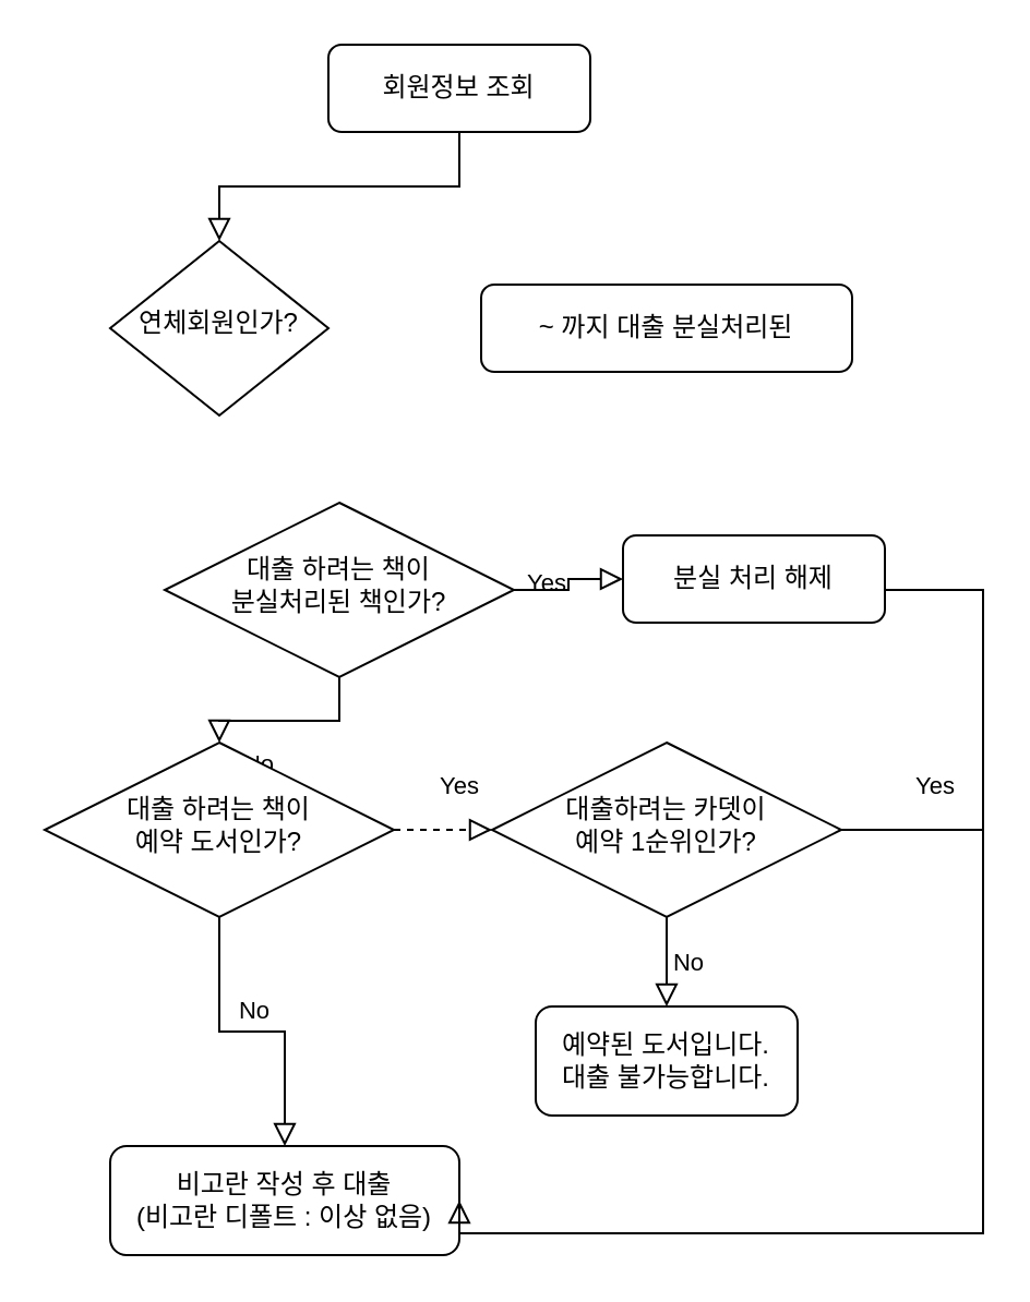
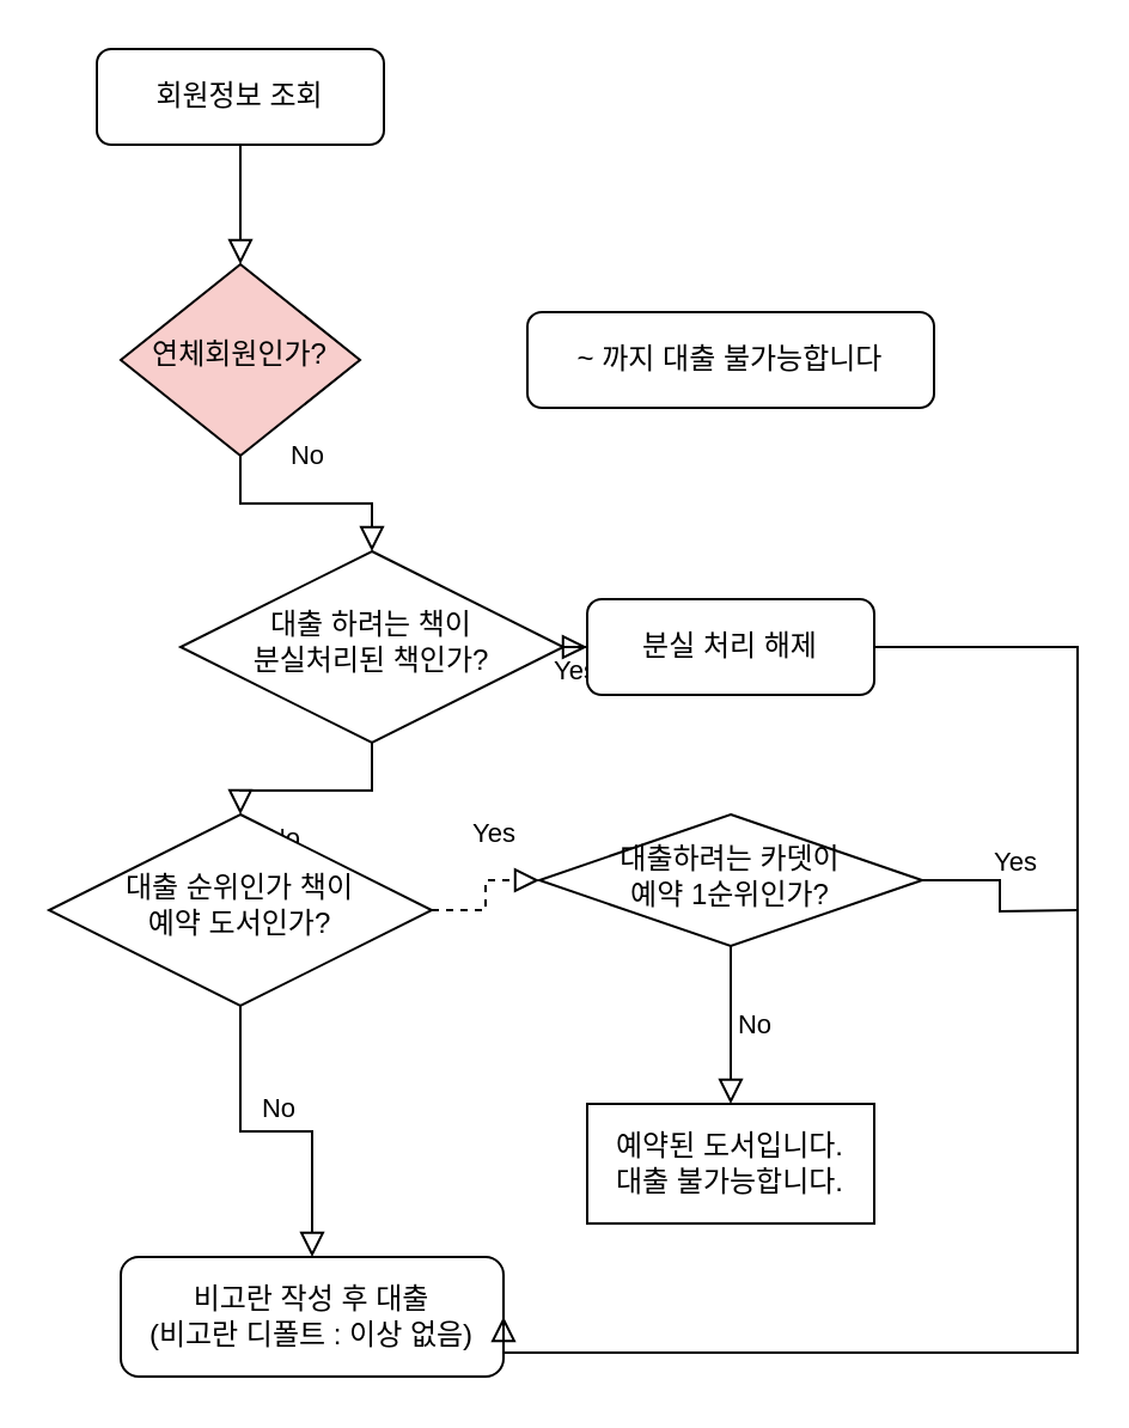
  <mxCell id="0" />
  <mxCell id="1" parent="0" />
  <mxCell id="2" value="" style="rounded=0;html=1;jettySize=auto;orthogonalLoop=1;fontSize=11;endArrow=block;endFill=0;endSize=8;strokeWidth=1;shadow=0;labelBackgroundColor=none;edgeStyle=orthogonalEdgeStyle;" edge="1" parent="1" source="3" target="5"><mxGeometry relative="1" as="geometry" /></mxCell>
- <mxCell id="3" value="회원정보 조회" style="rounded=1;whiteSpace=wrap;html=1;fontSize=12;glass=0;strokeWidth=1;shadow=0;" vertex="1" parent="1"><mxGeometry x="150" y="20" width="120" height="40" as="geometry" /></mxCell>
- <mxCell id="5" value="연체회원인가?" style="rhombus;whiteSpace=wrap;html=1;shadow=0;fontFamily=Helvetica;fontSize=12;align=center;strokeWidth=1;spacing=6;spacingTop=-4;" vertex="1" parent="1"><mxGeometry x="50" y="110" width="100" height="80" as="geometry" /></mxCell>
- <mxCell id="6" value="~ 까지 대출 분실처리된" style="rounded=1;whiteSpace=wrap;html=1;fontSize=12;glass=0;strokeWidth=1;shadow=0;" vertex="1" parent="1"><mxGeometry x="220" y="130" width="170" height="40" as="geometry" /></mxCell>
+ <mxCell id="3" value="회원정보 조회" style="rounded=1;whiteSpace=wrap;html=1;fontSize=12;glass=0;strokeWidth=1;shadow=0;" vertex="1" parent="1"><mxGeometry x="40" y="20" width="120" height="40" as="geometry" /></mxCell>
+ <mxCell id="4" value="No" style="rounded=0;html=1;jettySize=auto;orthogonalLoop=1;fontSize=11;endArrow=block;endFill=0;endSize=8;strokeWidth=1;shadow=0;labelBackgroundColor=none;edgeStyle=orthogonalEdgeStyle;" edge="1" parent="1" source="5" target="9"><mxGeometry y="20" relative="1" as="geometry"><mxPoint as="offset" /></mxGeometry></mxCell>
+ <mxCell id="5" value="연체회원인가?" style="rhombus;whiteSpace=wrap;html=1;shadow=0;fontFamily=Helvetica;fontSize=12;align=center;strokeWidth=1;spacing=6;spacingTop=-4;fillColor=#f8cecc;" vertex="1" parent="1"><mxGeometry x="50" y="110" width="100" height="80" as="geometry" /></mxCell>
+ <mxCell id="6" value="~ 까지 대출 불가능합니다" style="rounded=1;whiteSpace=wrap;html=1;fontSize=12;glass=0;strokeWidth=1;shadow=0;" vertex="1" parent="1"><mxGeometry x="220" y="130" width="170" height="40" as="geometry" /></mxCell>
  <mxCell id="7" value="No" style="rounded=0;html=1;jettySize=auto;orthogonalLoop=1;fontSize=11;endArrow=block;endFill=0;endSize=8;strokeWidth=1;shadow=0;labelBackgroundColor=none;edgeStyle=orthogonalEdgeStyle;entryX=0.5;entryY=0;entryDx=0;entryDy=0;entryPerimeter=0;" edge="1" parent="1" source="9" target="12"><mxGeometry x="0.333" y="20" relative="1" as="geometry"><mxPoint as="offset" /></mxGeometry></mxCell>
  <mxCell id="8" value="Yes" style="edgeStyle=orthogonalEdgeStyle;rounded=0;html=1;jettySize=auto;orthogonalLoop=1;fontSize=11;endArrow=block;endFill=0;endSize=8;strokeWidth=1;shadow=0;labelBackgroundColor=none;entryX=0;entryY=0.5;entryDx=0;entryDy=0;" edge="1" parent="1" source="9" target="11"><mxGeometry y="10" relative="1" as="geometry"><mxPoint as="offset" /></mxGeometry></mxCell>
  <mxCell id="9" value="대출 하려는 책이&lt;br&gt;분실처리된 책인가?" style="rhombus;whiteSpace=wrap;html=1;shadow=0;fontFamily=Helvetica;fontSize=12;align=center;strokeWidth=1;spacing=6;spacingTop=-4;" vertex="1" parent="1"><mxGeometry x="75" y="230" width="160" height="80" as="geometry" /></mxCell>
- <mxCell id="10" value="예약된 도서입니다.&lt;br&gt;대출 불가능합니다." style="rounded=1;whiteSpace=wrap;html=1;fontSize=12;glass=0;strokeWidth=1;shadow=0;" vertex="1" parent="1"><mxGeometry x="245" y="461" width="120" height="50" as="geometry" /></mxCell>
- <mxCell id="11" value="분실 처리 해제" style="rounded=1;whiteSpace=wrap;html=1;fontSize=12;glass=0;strokeWidth=1;shadow=0;" vertex="1" parent="1"><mxGeometry x="285" y="245" width="120" height="40" as="geometry" /></mxCell>
- <mxCell id="12" value="대출 하려는 책이&lt;br&gt;예약 도서인가?" style="rhombus;whiteSpace=wrap;html=1;shadow=0;fontFamily=Helvetica;fontSize=12;align=center;strokeWidth=1;spacing=6;spacingTop=-4;" vertex="1" parent="1"><mxGeometry x="20" y="340" width="160" height="80" as="geometry" /></mxCell>
+ <mxCell id="10" value="예약된 도서입니다.&lt;br&gt;대출 불가능합니다." style="whiteSpace=wrap;html=1;fontSize=12;glass=0;strokeWidth=1;shadow=0;rounded=0;" vertex="1" parent="1"><mxGeometry x="245" y="461" width="120" height="50" as="geometry" /></mxCell>
+ <mxCell id="11" value="분실 처리 해제" style="rounded=1;whiteSpace=wrap;html=1;fontSize=12;glass=0;strokeWidth=1;shadow=0;" vertex="1" parent="1"><mxGeometry x="245" y="250" width="120" height="40" as="geometry" /></mxCell>
+ <mxCell id="12" value="대출 순위인가 책이&lt;br&gt;예약 도서인가?" style="rhombus;whiteSpace=wrap;html=1;shadow=0;fontFamily=Helvetica;fontSize=12;align=center;strokeWidth=1;spacing=6;spacingTop=-4;" vertex="1" parent="1"><mxGeometry x="20" y="340" width="160" height="80" as="geometry" /></mxCell>
  <mxCell id="13" value="Yes" style="rounded=0;html=1;jettySize=auto;orthogonalLoop=1;fontSize=11;endArrow=block;endFill=0;endSize=8;strokeWidth=1;shadow=0;labelBackgroundColor=none;edgeStyle=orthogonalEdgeStyle;entryX=0;entryY=0.5;entryDx=0;entryDy=0;exitX=1;exitY=0.5;exitDx=0;exitDy=0;dashed=1;" edge="1" parent="1" source="12" target="17"><mxGeometry x="0.333" y="20" relative="1" as="geometry"><mxPoint as="offset" /><mxPoint x="100" y="420" as="sourcePoint" /><mxPoint x="110" y="361" as="targetPoint" /></mxGeometry></mxCell>
  <mxCell id="14" value="No" style="edgeStyle=orthogonalEdgeStyle;rounded=0;html=1;jettySize=auto;orthogonalLoop=1;fontSize=11;endArrow=block;endFill=0;endSize=8;strokeWidth=1;shadow=0;labelBackgroundColor=none;exitX=0.5;exitY=1;exitDx=0;exitDy=0;entryX=0.5;entryY=0;entryDx=0;entryDy=0;" edge="1" parent="1" source="12" target="15"><mxGeometry y="10" relative="1" as="geometry"><mxPoint as="offset" /><mxPoint x="180" y="380" as="sourcePoint" /><mxPoint x="200" y="550" as="targetPoint" /></mxGeometry></mxCell>
  <mxCell id="15" value="비고란 작성 후 대출&lt;br&gt;(비고란 디폴트 : 이상 없음)" style="rounded=1;whiteSpace=wrap;html=1;fontSize=12;glass=0;strokeWidth=1;shadow=0;" vertex="1" parent="1"><mxGeometry x="50" y="525" width="160" height="50" as="geometry" /></mxCell>
  <mxCell id="16" value="" style="rounded=0;html=1;jettySize=auto;orthogonalLoop=1;fontSize=11;endArrow=block;endFill=0;endSize=8;strokeWidth=1;shadow=0;labelBackgroundColor=none;edgeStyle=orthogonalEdgeStyle;exitX=1;exitY=0.5;exitDx=0;exitDy=0;entryX=1;entryY=0.5;entryDx=0;entryDy=0;" edge="1" parent="1" source="11" target="15"><mxGeometry y="20" relative="1" as="geometry"><mxPoint as="offset" /><mxPoint x="110" y="200" as="sourcePoint" /><mxPoint x="340" y="565" as="targetPoint" /><Array as="points"><mxPoint x="450" y="270" /><mxPoint x="450" y="565" /></Array></mxGeometry></mxCell>
- <mxCell id="17" value="대출하려는 카뎃이&lt;br&gt;예약 1순위인가?" style="rhombus;whiteSpace=wrap;html=1;shadow=0;fontFamily=Helvetica;fontSize=12;align=center;strokeWidth=1;spacing=6;spacingTop=-4;" vertex="1" parent="1"><mxGeometry x="225" y="340" width="160" height="80" as="geometry" /></mxCell>
+ <mxCell id="17" value="대출하려는 카뎃이&lt;br&gt;예약 1순위인가?" style="rhombus;whiteSpace=wrap;html=1;shadow=0;fontFamily=Helvetica;fontSize=12;align=center;strokeWidth=1;spacing=6;spacingTop=-4;" vertex="1" parent="1"><mxGeometry x="225" y="340" width="160" height="55" as="geometry" /></mxCell>
  <mxCell id="18" value="No" style="edgeStyle=orthogonalEdgeStyle;rounded=0;html=1;jettySize=auto;orthogonalLoop=1;fontSize=11;endArrow=block;endFill=0;endSize=8;strokeWidth=1;shadow=0;labelBackgroundColor=none;exitX=0.5;exitY=1;exitDx=0;exitDy=0;" edge="1" parent="1" source="17" target="10"><mxGeometry y="10" relative="1" as="geometry"><mxPoint as="offset" /><mxPoint x="110" y="430" as="sourcePoint" /><mxPoint x="110" y="550" as="targetPoint" /></mxGeometry></mxCell>
  <mxCell id="19" value="Yes" style="rounded=0;html=1;jettySize=auto;orthogonalLoop=1;fontSize=11;endArrow=none;endFill=0;endSize=8;strokeWidth=1;shadow=0;labelBackgroundColor=none;edgeStyle=orthogonalEdgeStyle;exitX=1;exitY=0.5;exitDx=0;exitDy=0;" edge="1" parent="1" source="17"><mxGeometry x="0.333" y="20" relative="1" as="geometry"><mxPoint as="offset" /><mxPoint x="390" y="380" as="sourcePoint" /><mxPoint x="450" y="380" as="targetPoint" /></mxGeometry></mxCell>
